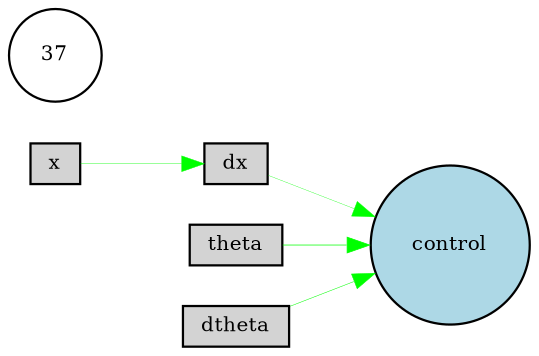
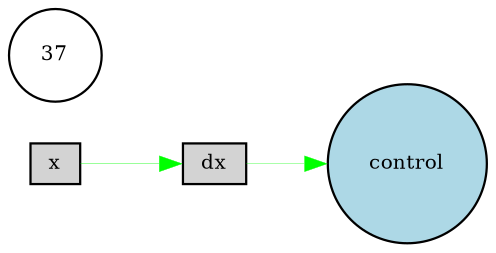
  digraph {
    rankdir=LR
    node [fillcolor=lightgray fontsize=9 shape=box style=filled]
    edge [color=green style=solid]
    x [height=0.2 width=0.2]
    dx [height=0.2 width=0.2]
    control [fillcolor=lightblue height=0.2 shape=circle width=0.2]
-   theta [height=0.2 width=0.2]
-   dtheta [height=0.2 width=0.2]
    n6 [fillcolor=white height=0.2 label=37 shape=circle width=0.2]
    x -> dx [penwidth=0.1707270893124555]
    dx -> control [penwidth=0.14750526406421022]
-   theta -> control [penwidth=0.3254935891282229]
-   dtheta -> control [penwidth=0.2220043561564237]
  }
